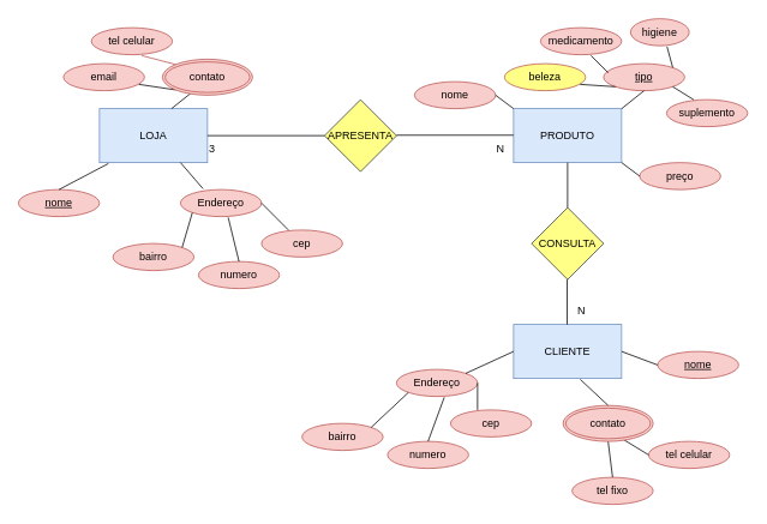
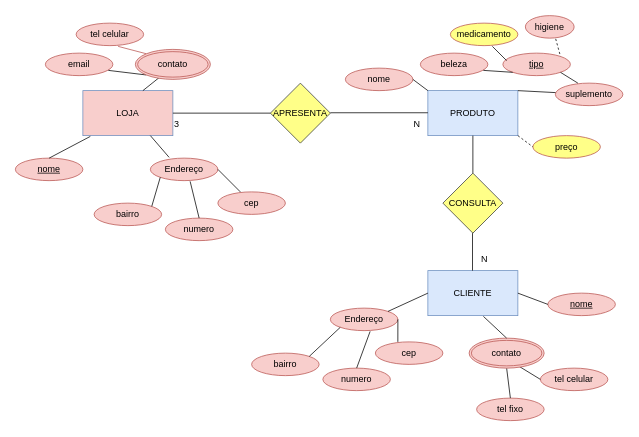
  <mxCell id="0" />
  <mxCell id="1" parent="0" />
- <mxCell id="2" value="LOJA" style="rounded=0;whiteSpace=wrap;html=1;fillColor=#dae8fc;strokeColor=#6c8ebf;" parent="1" vertex="1"><mxGeometry x="110" y="120" width="120" height="60" as="geometry" /></mxCell>
+ <mxCell id="2" value="LOJA" style="rounded=0;whiteSpace=wrap;html=1;fillColor=#f8cecc;strokeColor=#6c8ebf;" parent="1" vertex="1"><mxGeometry x="110" y="120" width="120" height="60" as="geometry" /></mxCell>
  <mxCell id="3" value="PRODUTO" style="rounded=0;whiteSpace=wrap;html=1;fillColor=#dae8fc;strokeColor=#6c8ebf;" parent="1" vertex="1"><mxGeometry x="570" y="120" width="120" height="60" as="geometry" /></mxCell>
  <mxCell id="4" value="CLIENTE" style="rounded=0;whiteSpace=wrap;html=1;fillColor=#dae8fc;strokeColor=#6c8ebf;" parent="1" vertex="1"><mxGeometry x="570" y="360" width="120" height="60" as="geometry" /></mxCell>
  <mxCell id="5" value="APRESENTA" style="rhombus;whiteSpace=wrap;html=1;fillColor=#ffff88;strokeColor=#36393d;" parent="1" vertex="1"><mxGeometry x="360" y="110" width="80" height="80" as="geometry" /></mxCell>
  <mxCell id="6" value="CONSULTA" style="rhombus;whiteSpace=wrap;html=1;fillColor=#ffff88;strokeColor=#36393d;" parent="1" vertex="1"><mxGeometry x="590" y="230" width="80" height="80" as="geometry" /></mxCell>
  <mxCell id="7" value="" style="endArrow=none;html=1;rounded=0;exitX=1;exitY=0.5;exitDx=0;exitDy=0;entryX=0;entryY=0.5;entryDx=0;entryDy=0;" parent="1" source="2" target="5" edge="1"><mxGeometry width="50" height="50" relative="1" as="geometry"><mxPoint x="400" y="240" as="sourcePoint" /><mxPoint x="450" y="190" as="targetPoint" /></mxGeometry></mxCell>
  <mxCell id="8" value="" style="endArrow=none;html=1;rounded=0;exitX=1;exitY=0.5;exitDx=0;exitDy=0;entryX=0;entryY=0.5;entryDx=0;entryDy=0;" parent="1" edge="1"><mxGeometry width="50" height="50" relative="1" as="geometry"><mxPoint x="440" y="149.5" as="sourcePoint" /><mxPoint x="570" y="149.5" as="targetPoint" /></mxGeometry></mxCell>
  <mxCell id="9" value="" style="endArrow=none;html=1;rounded=0;exitX=0.5;exitY=0;exitDx=0;exitDy=0;entryX=0.5;entryY=1;entryDx=0;entryDy=0;" parent="1" source="6" target="3" edge="1"><mxGeometry width="50" height="50" relative="1" as="geometry"><mxPoint x="450" y="159.5" as="sourcePoint" /><mxPoint x="580" y="159.5" as="targetPoint" /></mxGeometry></mxCell>
  <mxCell id="10" value="" style="endArrow=none;html=1;rounded=0;exitX=0.5;exitY=0;exitDx=0;exitDy=0;entryX=0.5;entryY=1;entryDx=0;entryDy=0;" parent="1" edge="1"><mxGeometry width="50" height="50" relative="1" as="geometry"><mxPoint x="629.5" y="360" as="sourcePoint" /><mxPoint x="629.5" y="310" as="targetPoint" /></mxGeometry></mxCell>
  <mxCell id="11" value="3" style="text;html=1;align=center;verticalAlign=middle;resizable=0;points=[];autosize=1;strokeColor=none;fillColor=none;" parent="1" vertex="1"><mxGeometry x="220" y="150" width="30" height="30" as="geometry" /></mxCell>
  <mxCell id="12" value="N" style="text;html=1;align=center;verticalAlign=middle;resizable=0;points=[];autosize=1;strokeColor=none;fillColor=none;" parent="1" vertex="1"><mxGeometry x="540" y="150" width="30" height="30" as="geometry" /></mxCell>
  <mxCell id="13" value="N" style="text;html=1;align=center;verticalAlign=middle;resizable=0;points=[];autosize=1;strokeColor=none;fillColor=none;" parent="1" vertex="1"><mxGeometry x="630" y="330" width="30" height="30" as="geometry" /></mxCell>
  <mxCell id="14" value="&lt;u&gt;tipo&lt;/u&gt;" style="ellipse;whiteSpace=wrap;html=1;fillColor=#f8cecc;strokeColor=#b85450;" parent="1" vertex="1"><mxGeometry x="670" y="70" width="90" height="30" as="geometry" /></mxCell>
- <mxCell id="15" value="" style="endArrow=none;html=1;rounded=0;exitX=1;exitY=0;exitDx=0;exitDy=0;entryX=0.5;entryY=1;entryDx=0;entryDy=0;" parent="1" source="3" target="14" edge="1"><mxGeometry width="50" height="50" relative="1" as="geometry"><mxPoint x="450" y="159.5" as="sourcePoint" /><mxPoint x="580" y="159.5" as="targetPoint" /></mxGeometry></mxCell>
- <mxCell id="16" value="medicamento" style="ellipse;whiteSpace=wrap;html=1;fillColor=#f8cecc;strokeColor=#b85450;" parent="1" vertex="1"><mxGeometry x="600" y="30" width="90" height="30" as="geometry" /></mxCell>
+ <mxCell id="15" value="" style="endArrow=none;html=1;rounded=0;exitX=1;exitY=0;exitDx=0;exitDy=0;" parent="1" source="3" target="20" edge="1"><mxGeometry width="50" height="50" relative="1" as="geometry"><mxPoint x="450" y="159.5" as="sourcePoint" /><mxPoint x="580" y="159.5" as="targetPoint" /></mxGeometry></mxCell>
+ <mxCell id="16" value="medicamento" style="ellipse;whiteSpace=wrap;html=1;fillColor=#ffff88;strokeColor=#b85450;" parent="1" vertex="1"><mxGeometry x="600" y="30" width="90" height="30" as="geometry" /></mxCell>
  <mxCell id="17" value="" style="endArrow=none;html=1;rounded=0;entryX=0.5;entryY=1;entryDx=0;entryDy=0;exitX=0.622;exitY=1.033;exitDx=0;exitDy=0;exitPerimeter=0;" parent="1" source="16" edge="1"><mxGeometry width="50" height="50" relative="1" as="geometry"><mxPoint x="660" y="90" as="sourcePoint" /><mxPoint x="675" y="80" as="targetPoint" /></mxGeometry></mxCell>
  <mxCell id="18" value="higiene" style="ellipse;whiteSpace=wrap;html=1;fillColor=#f8cecc;strokeColor=#b85450;" parent="1" vertex="1"><mxGeometry x="700" y="20" width="65" height="30" as="geometry" /></mxCell>
- <mxCell id="19" value="" style="endArrow=none;html=1;rounded=0;entryX=1;entryY=0;entryDx=0;entryDy=0;exitX=0.622;exitY=1.033;exitDx=0;exitDy=0;exitPerimeter=0;" parent="1" source="18" target="14" edge="1"><mxGeometry width="50" height="50" relative="1" as="geometry"><mxPoint x="760" y="80" as="sourcePoint" /><mxPoint x="775" y="70" as="targetPoint" /></mxGeometry></mxCell>
+ <mxCell id="19" value="" style="endArrow=none;html=1;rounded=0;entryX=1;entryY=0;entryDx=0;entryDy=0;exitX=0.622;exitY=1.033;exitDx=0;exitDy=0;exitPerimeter=0;dashed=1;" parent="1" source="18" target="14" edge="1"><mxGeometry width="50" height="50" relative="1" as="geometry"><mxPoint x="760" y="80" as="sourcePoint" /><mxPoint x="775" y="70" as="targetPoint" /></mxGeometry></mxCell>
  <mxCell id="20" value="suplemento" style="ellipse;whiteSpace=wrap;html=1;fillColor=#f8cecc;strokeColor=#b85450;" parent="1" vertex="1"><mxGeometry x="740" y="110" width="90" height="30" as="geometry" /></mxCell>
- <mxCell id="21" value="beleza" style="ellipse;whiteSpace=wrap;html=1;fillColor=#ffff88;strokeColor=#b85450;" parent="1" vertex="1"><mxGeometry x="560" y="70" width="90" height="30" as="geometry" /></mxCell>
+ <mxCell id="21" value="beleza" style="ellipse;whiteSpace=wrap;html=1;fillColor=#f8cecc;strokeColor=#b85450;" parent="1" vertex="1"><mxGeometry x="560" y="70" width="90" height="30" as="geometry" /></mxCell>
  <mxCell id="22" value="" style="endArrow=none;html=1;rounded=0;entryX=0;entryY=1;entryDx=0;entryDy=0;exitX=0.933;exitY=0.767;exitDx=0;exitDy=0;exitPerimeter=0;" parent="1" source="21" target="14" edge="1"><mxGeometry width="50" height="50" relative="1" as="geometry"><mxPoint x="610" y="126" as="sourcePoint" /><mxPoint x="597" y="120" as="targetPoint" /></mxGeometry></mxCell>
  <mxCell id="23" value="" style="endArrow=none;html=1;rounded=0;entryX=1;entryY=1;entryDx=0;entryDy=0;" parent="1" target="14" edge="1"><mxGeometry width="50" height="50" relative="1" as="geometry"><mxPoint x="770" y="110" as="sourcePoint" /><mxPoint x="757" y="84" as="targetPoint" /></mxGeometry></mxCell>
  <mxCell id="24" value="" style="endArrow=none;html=1;rounded=0;exitX=1;exitY=0;exitDx=0;exitDy=0;entryX=0.5;entryY=1;entryDx=0;entryDy=0;" parent="1" edge="1"><mxGeometry width="50" height="50" relative="1" as="geometry"><mxPoint x="190" y="120" as="sourcePoint" /><mxPoint x="215" y="100" as="targetPoint" /></mxGeometry></mxCell>
  <mxCell id="25" value="tel celular" style="ellipse;whiteSpace=wrap;html=1;fillColor=#f8cecc;strokeColor=#b85450;" parent="1" vertex="1"><mxGeometry x="101" y="30" width="90" height="30" as="geometry" /></mxCell>
  <mxCell id="26" value="" style="endArrow=none;html=1;rounded=0;entryX=0;entryY=0;entryDx=0;entryDy=0;exitX=0.622;exitY=1.033;exitDx=0;exitDy=0;exitPerimeter=0;fillColor=#f8cecc;strokeColor=#b85450;" parent="1" source="25" target="37" edge="1"><mxGeometry width="50" height="50" relative="1" as="geometry"><mxPoint x="160" y="90" as="sourcePoint" /><mxPoint x="175" y="80" as="targetPoint" /></mxGeometry></mxCell>
- <mxCell id="27" value="email" style="ellipse;whiteSpace=wrap;html=1;fillColor=#f8cecc;strokeColor=#b85450;" parent="1" vertex="1"><mxGeometry x="70" y="70" width="90" height="30" as="geometry" /></mxCell>
+ <mxCell id="27" value="email" style="ellipse;whiteSpace=wrap;html=1;fillColor=#f8cecc;strokeColor=#b85450;" parent="1" vertex="1"><mxGeometry x="60" y="70" width="90" height="30" as="geometry" /></mxCell>
  <mxCell id="28" value="" style="endArrow=none;html=1;rounded=0;entryX=0;entryY=1;entryDx=0;entryDy=0;exitX=0.933;exitY=0.767;exitDx=0;exitDy=0;exitPerimeter=0;" parent="1" source="27" target="37" edge="1"><mxGeometry width="50" height="50" relative="1" as="geometry"><mxPoint x="110" y="126" as="sourcePoint" /><mxPoint x="183.18" y="95.607" as="targetPoint" /></mxGeometry></mxCell>
  <mxCell id="29" value="Endereço" style="ellipse;whiteSpace=wrap;html=1;fillColor=#f8cecc;strokeColor=#b85450;" parent="1" vertex="1"><mxGeometry x="200" y="210" width="90" height="30" as="geometry" /></mxCell>
  <mxCell id="30" value="bairro" style="ellipse;whiteSpace=wrap;html=1;fillColor=#f8cecc;strokeColor=#b85450;" parent="1" vertex="1"><mxGeometry x="125" y="270" width="90" height="30" as="geometry" /></mxCell>
  <mxCell id="31" value="" style="endArrow=none;html=1;rounded=0;entryX=0;entryY=1;entryDx=0;entryDy=0;exitX=1;exitY=0;exitDx=0;exitDy=0;" parent="1" source="30" target="29" edge="1"><mxGeometry width="50" height="50" relative="1" as="geometry"><mxPoint x="220" y="265" as="sourcePoint" /><mxPoint x="235" y="255" as="targetPoint" /></mxGeometry></mxCell>
  <mxCell id="32" value="cep" style="ellipse;whiteSpace=wrap;html=1;fillColor=#f8cecc;strokeColor=#b85450;" parent="1" vertex="1"><mxGeometry x="290" y="255" width="90" height="30" as="geometry" /></mxCell>
  <mxCell id="33" value="" style="endArrow=none;html=1;rounded=0;entryX=1;entryY=0.5;entryDx=0;entryDy=0;exitX=0.333;exitY=0;exitDx=0;exitDy=0;exitPerimeter=0;" parent="1" source="32" target="29" edge="1"><mxGeometry width="50" height="50" relative="1" as="geometry"><mxPoint x="320" y="255" as="sourcePoint" /><mxPoint x="335" y="245" as="targetPoint" /></mxGeometry></mxCell>
  <mxCell id="34" value="numero" style="ellipse;whiteSpace=wrap;html=1;fillColor=#f8cecc;strokeColor=#b85450;" parent="1" vertex="1"><mxGeometry x="220" y="290" width="90" height="30" as="geometry" /></mxCell>
  <mxCell id="35" value="" style="endArrow=none;html=1;rounded=0;entryX=0.589;entryY=1.033;entryDx=0;entryDy=0;exitX=0.5;exitY=0;exitDx=0;exitDy=0;entryPerimeter=0;" parent="1" source="34" target="29" edge="1"><mxGeometry width="50" height="50" relative="1" as="geometry"><mxPoint x="170" y="301" as="sourcePoint" /><mxPoint x="157" y="295" as="targetPoint" /></mxGeometry></mxCell>
  <mxCell id="36" value="" style="endArrow=none;html=1;rounded=0;exitX=0.75;exitY=1;exitDx=0;exitDy=0;entryX=0.278;entryY=-0.033;entryDx=0;entryDy=0;entryPerimeter=0;" parent="1" source="2" target="29" edge="1"><mxGeometry width="50" height="50" relative="1" as="geometry"><mxPoint x="200" y="130" as="sourcePoint" /><mxPoint x="225" y="110" as="targetPoint" /></mxGeometry></mxCell>
  <mxCell id="37" value="contato" style="ellipse;shape=doubleEllipse;margin=3;whiteSpace=wrap;html=1;align=center;fillColor=#f8cecc;strokeColor=#b85450;" parent="1" vertex="1"><mxGeometry x="180" y="65" width="100" height="40" as="geometry" /></mxCell>
- <mxCell id="38" value="preço" style="ellipse;whiteSpace=wrap;html=1;fillColor=#f8cecc;strokeColor=#b85450;" parent="1" vertex="1"><mxGeometry x="710" y="180" width="90" height="30" as="geometry" /></mxCell>
- <mxCell id="39" value="" style="endArrow=none;html=1;rounded=0;exitX=1;exitY=1;exitDx=0;exitDy=0;entryX=0;entryY=0.5;entryDx=0;entryDy=0;" parent="1" source="3" target="38" edge="1"><mxGeometry width="50" height="50" relative="1" as="geometry"><mxPoint x="700" y="130" as="sourcePoint" /><mxPoint x="725" y="110" as="targetPoint" /></mxGeometry></mxCell>
+ <mxCell id="38" value="preço" style="ellipse;whiteSpace=wrap;html=1;fillColor=#ffff88;strokeColor=#b85450;" parent="1" vertex="1"><mxGeometry x="710" y="180" width="90" height="30" as="geometry" /></mxCell>
+ <mxCell id="39" value="" style="endArrow=none;html=1;rounded=0;exitX=1;exitY=1;exitDx=0;exitDy=0;entryX=0;entryY=0.5;entryDx=0;entryDy=0;dashed=1;" parent="1" source="3" target="38" edge="1"><mxGeometry width="50" height="50" relative="1" as="geometry"><mxPoint x="700" y="130" as="sourcePoint" /><mxPoint x="725" y="110" as="targetPoint" /></mxGeometry></mxCell>
  <mxCell id="40" value="nome" style="ellipse;whiteSpace=wrap;html=1;fillColor=#f8cecc;strokeColor=#b85450;" parent="1" vertex="1"><mxGeometry x="460" y="90" width="90" height="30" as="geometry" /></mxCell>
  <mxCell id="41" value="" style="endArrow=none;html=1;rounded=0;entryX=0;entryY=0;entryDx=0;entryDy=0;exitX=1;exitY=0.5;exitDx=0;exitDy=0;" parent="1" source="40" target="3" edge="1"><mxGeometry width="50" height="50" relative="1" as="geometry"><mxPoint x="654" y="103" as="sourcePoint" /><mxPoint x="693" y="106" as="targetPoint" /></mxGeometry></mxCell>
  <mxCell id="42" value="&lt;u&gt;nome&lt;/u&gt;" style="ellipse;whiteSpace=wrap;html=1;fillColor=#f8cecc;strokeColor=#b85450;" parent="1" vertex="1"><mxGeometry x="730" y="390" width="90" height="30" as="geometry" /></mxCell>
  <mxCell id="43" value="" style="endArrow=none;html=1;rounded=0;exitX=0;exitY=0.5;exitDx=0;exitDy=0;entryX=1;entryY=0.5;entryDx=0;entryDy=0;" parent="1" source="42" target="4" edge="1"><mxGeometry width="50" height="50" relative="1" as="geometry"><mxPoint x="700" y="190" as="sourcePoint" /><mxPoint x="720" y="205" as="targetPoint" /></mxGeometry></mxCell>
  <mxCell id="44" value="tel celular" style="ellipse;whiteSpace=wrap;html=1;fillColor=#f8cecc;strokeColor=#b85450;" vertex="1" parent="1"><mxGeometry x="720" y="490" width="90" height="30" as="geometry" /></mxCell>
  <mxCell id="45" value="" style="endArrow=none;html=1;rounded=0;entryX=0;entryY=0;entryDx=0;entryDy=0;exitX=0;exitY=0.5;exitDx=0;exitDy=0;" edge="1" parent="1" source="44" target="48"><mxGeometry width="50" height="50" relative="1" as="geometry"><mxPoint x="735" y="550" as="sourcePoint" /><mxPoint x="750" y="540" as="targetPoint" /></mxGeometry></mxCell>
  <mxCell id="46" value="tel fixo" style="ellipse;whiteSpace=wrap;html=1;fillColor=#f8cecc;strokeColor=#b85450;" vertex="1" parent="1"><mxGeometry x="635" y="530" width="90" height="30" as="geometry" /></mxCell>
  <mxCell id="47" value="" style="endArrow=none;html=1;rounded=0;entryX=0.5;entryY=1;entryDx=0;entryDy=0;exitX=0.5;exitY=0;exitDx=0;exitDy=0;" edge="1" parent="1" source="46" target="48"><mxGeometry width="50" height="50" relative="1" as="geometry"><mxPoint x="685" y="586" as="sourcePoint" /><mxPoint x="758.18" y="555.607" as="targetPoint" /></mxGeometry></mxCell>
  <mxCell id="48" value="contato" style="ellipse;shape=doubleEllipse;margin=3;whiteSpace=wrap;html=1;align=center;fillColor=#f8cecc;strokeColor=#b85450;" vertex="1" parent="1"><mxGeometry x="625" y="450" width="100" height="40" as="geometry" /></mxCell>
  <mxCell id="49" value="Endereço" style="ellipse;whiteSpace=wrap;html=1;fillColor=#f8cecc;strokeColor=#b85450;" vertex="1" parent="1"><mxGeometry x="440" y="410" width="90" height="30" as="geometry" /></mxCell>
  <mxCell id="50" value="bairro" style="ellipse;whiteSpace=wrap;html=1;fillColor=#f8cecc;strokeColor=#b85450;" vertex="1" parent="1"><mxGeometry x="335" y="470" width="90" height="30" as="geometry" /></mxCell>
  <mxCell id="51" value="" style="endArrow=none;html=1;rounded=0;entryX=0;entryY=1;entryDx=0;entryDy=0;exitX=1;exitY=0;exitDx=0;exitDy=0;" edge="1" source="50" target="49" parent="1"><mxGeometry width="50" height="50" relative="1" as="geometry"><mxPoint x="430" y="465" as="sourcePoint" /><mxPoint x="445" y="455" as="targetPoint" /></mxGeometry></mxCell>
  <mxCell id="52" value="cep" style="ellipse;whiteSpace=wrap;html=1;fillColor=#f8cecc;strokeColor=#b85450;" vertex="1" parent="1"><mxGeometry x="500" y="455" width="90" height="30" as="geometry" /></mxCell>
  <mxCell id="53" value="" style="endArrow=none;html=1;rounded=0;entryX=1;entryY=0.5;entryDx=0;entryDy=0;exitX=0.333;exitY=0;exitDx=0;exitDy=0;exitPerimeter=0;" edge="1" source="52" target="49" parent="1"><mxGeometry width="50" height="50" relative="1" as="geometry"><mxPoint x="530" y="455" as="sourcePoint" /><mxPoint x="545" y="445" as="targetPoint" /></mxGeometry></mxCell>
  <mxCell id="54" value="numero" style="ellipse;whiteSpace=wrap;html=1;fillColor=#f8cecc;strokeColor=#b85450;" vertex="1" parent="1"><mxGeometry x="430" y="490" width="90" height="30" as="geometry" /></mxCell>
  <mxCell id="55" value="" style="endArrow=none;html=1;rounded=0;entryX=0.589;entryY=1.033;entryDx=0;entryDy=0;exitX=0.5;exitY=0;exitDx=0;exitDy=0;entryPerimeter=0;" edge="1" source="54" target="49" parent="1"><mxGeometry width="50" height="50" relative="1" as="geometry"><mxPoint x="380" y="501" as="sourcePoint" /><mxPoint x="367" y="495" as="targetPoint" /></mxGeometry></mxCell>
  <mxCell id="56" value="" style="endArrow=none;html=1;rounded=0;exitX=0;exitY=0.5;exitDx=0;exitDy=0;entryX=1;entryY=0;entryDx=0;entryDy=0;" edge="1" target="49" parent="1" source="4"><mxGeometry width="50" height="50" relative="1" as="geometry"><mxPoint x="410" y="380" as="sourcePoint" /><mxPoint x="435" y="310" as="targetPoint" /></mxGeometry></mxCell>
  <mxCell id="57" value="" style="endArrow=none;html=1;rounded=0;exitX=0.617;exitY=1.017;exitDx=0;exitDy=0;entryX=0.5;entryY=0;entryDx=0;entryDy=0;exitPerimeter=0;" edge="1" parent="1" source="4" target="48"><mxGeometry width="50" height="50" relative="1" as="geometry"><mxPoint x="580" y="400" as="sourcePoint" /><mxPoint x="527" y="424" as="targetPoint" /></mxGeometry></mxCell>
  <mxCell id="58" value="&lt;u&gt;nome&lt;/u&gt;" style="ellipse;whiteSpace=wrap;html=1;fillColor=#f8cecc;strokeColor=#b85450;" vertex="1" parent="1"><mxGeometry x="20" y="210" width="90" height="30" as="geometry" /></mxCell>
  <mxCell id="59" value="" style="endArrow=none;html=1;rounded=0;exitX=0.083;exitY=1.017;exitDx=0;exitDy=0;entryX=0.5;entryY=0;entryDx=0;entryDy=0;exitPerimeter=0;" edge="1" parent="1" source="2" target="58"><mxGeometry width="50" height="50" relative="1" as="geometry"><mxPoint x="200" y="130" as="sourcePoint" /><mxPoint x="225" y="110" as="targetPoint" /></mxGeometry></mxCell>
